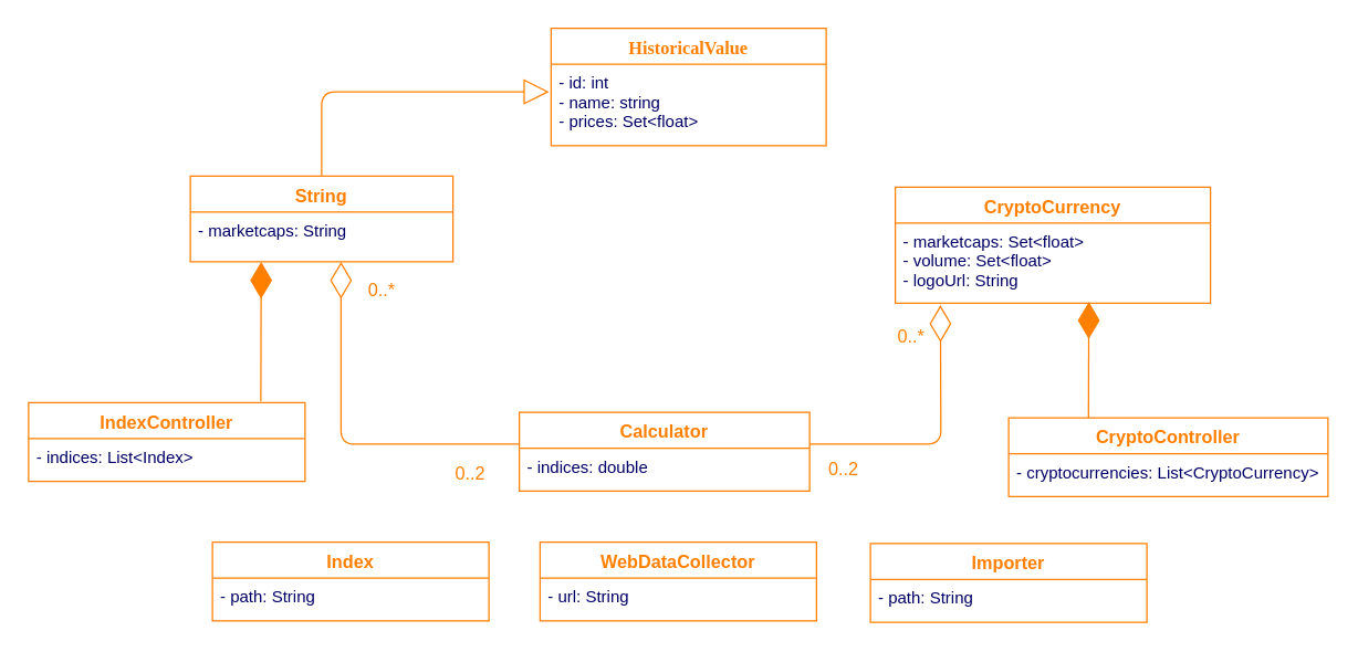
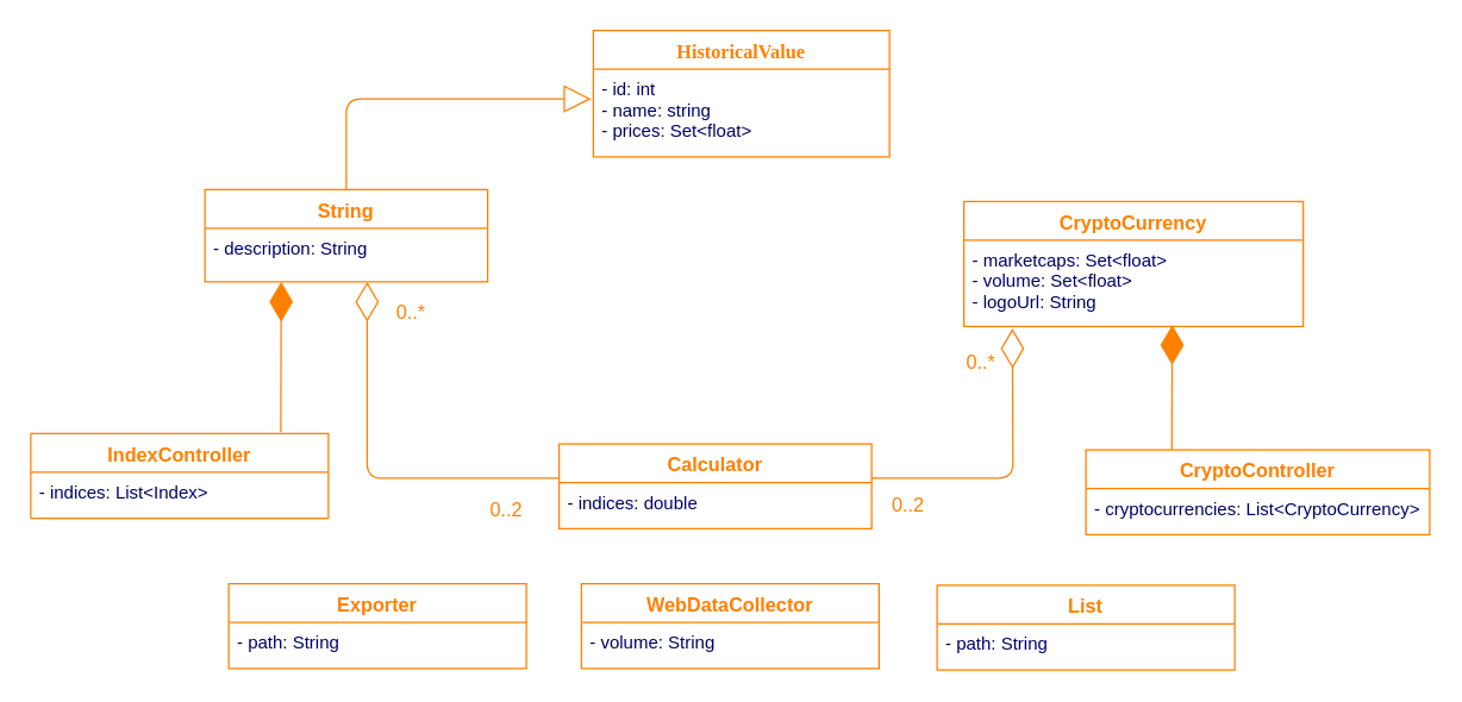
  <mxCell id="0" />
  <mxCell id="1" parent="0" />
  <mxCell id="2" value="Calculator" style="swimlane;fontStyle=1;align=center;verticalAlign=top;childLayout=stackLayout;horizontal=1;startSize=26;horizontalStack=0;resizeParent=1;resizeParentMax=0;resizeLast=0;collapsible=1;marginBottom=0;swimlaneFillColor=#ffffff;strokeColor=#FF8000;strokeWidth=1;fillColor=none;fontSize=13;fontColor=#FF8000;" parent="1" vertex="1"><mxGeometry x="375" y="298" width="210" height="57" as="geometry"><mxRectangle x="10" y="120" width="60" height="26" as="alternateBounds" /></mxGeometry></mxCell>
  <mxCell id="3" value="- indices: double" style="text;strokeColor=none;fillColor=none;align=left;verticalAlign=top;spacingLeft=4;spacingRight=4;overflow=hidden;rotatable=0;points=[[0,0.5],[1,0.5]];portConstraint=eastwest;fontColor=#000066;" vertex="1" parent="2"><mxGeometry y="26" width="210" height="31" as="geometry" /></mxCell>
  <mxCell id="4" value="" style="endArrow=diamondThin;endFill=0;endSize=24;html=1;strokeColor=#FF8000;fontSize=13;fontColor=#000066;entryX=0.143;entryY=1.024;entryPerimeter=0;entryDx=0;entryDy=0;" parent="1" target="9" edge="1"><mxGeometry width="160" relative="1" as="geometry"><mxPoint x="585" y="321" as="sourcePoint" /><mxPoint x="479.93" y="221" as="targetPoint" /><Array as="points"><mxPoint x="680" y="321" /></Array></mxGeometry></mxCell>
  <mxCell id="5" value="0..2" style="text;html=1;resizable=0;points=[];autosize=1;align=left;verticalAlign=top;spacingTop=-4;fontSize=13;fontColor=#FF8000;" parent="1" vertex="1"><mxGeometry x="597" y="329" width="32" height="16" as="geometry" /></mxCell>
  <mxCell id="6" value="String" style="swimlane;fontStyle=1;align=center;verticalAlign=top;childLayout=stackLayout;horizontal=1;startSize=26;horizontalStack=0;resizeParent=1;resizeParentMax=0;resizeLast=0;collapsible=1;marginBottom=0;swimlaneFillColor=#ffffff;strokeColor=#FF8000;strokeWidth=1;fillColor=none;fontSize=13;fontColor=#FF8000;" parent="1" vertex="1"><mxGeometry x="137" y="127" width="190" height="62" as="geometry" /></mxCell>
- <mxCell id="7" value="- marketcaps: String" style="text;strokeColor=none;fillColor=none;align=left;verticalAlign=top;spacingLeft=4;spacingRight=4;overflow=hidden;rotatable=0;points=[[0,0.5],[1,0.5]];portConstraint=eastwest;fontColor=#000066;" parent="6" vertex="1"><mxGeometry y="26" width="190" height="36" as="geometry" /></mxCell>
+ <mxCell id="7" value="- description: String" style="text;strokeColor=none;fillColor=none;align=left;verticalAlign=top;spacingLeft=4;spacingRight=4;overflow=hidden;rotatable=0;points=[[0,0.5],[1,0.5]];portConstraint=eastwest;fontColor=#000066;" parent="6" vertex="1"><mxGeometry y="26" width="190" height="36" as="geometry" /></mxCell>
  <mxCell id="8" value="CryptoCurrency" style="swimlane;fontStyle=1;align=center;verticalAlign=top;childLayout=stackLayout;horizontal=1;startSize=26;horizontalStack=0;resizeParent=1;resizeParentMax=0;resizeLast=0;collapsible=1;marginBottom=0;swimlaneFillColor=#ffffff;strokeColor=#FF8000;strokeWidth=1;fillColor=none;fontSize=13;fontColor=#FF8000;" parent="1" vertex="1"><mxGeometry x="647" y="135" width="228" height="84" as="geometry" /></mxCell>
  <mxCell id="9" value="- marketcaps: Set&lt;float&gt;&#10;- volume: Set&lt;float&gt;&#10;- logoUrl: String" style="text;strokeColor=none;fillColor=none;align=left;verticalAlign=top;spacingLeft=4;spacingRight=4;overflow=hidden;rotatable=0;points=[[0,0.5],[1,0.5]];portConstraint=eastwest;fontColor=#000066;" parent="8" vertex="1"><mxGeometry y="26" width="228" height="58" as="geometry" /></mxCell>
  <mxCell id="10" value="0..*" style="text;html=1;resizable=0;points=[];autosize=1;align=left;verticalAlign=top;spacingTop=-4;fontSize=13;fontColor=#FF8000;" parent="1" vertex="1"><mxGeometry x="647" y="233" width="29" height="16" as="geometry" /></mxCell>
  <mxCell id="11" value="" style="endArrow=block;endSize=16;endFill=0;html=1;strokeColor=#FF8000;fontSize=13;fontColor=#000066;exitX=0.5;exitY=0;entryX=-0.007;entryY=0.339;entryDx=0;entryDy=0;entryPerimeter=0;" parent="1" source="6" target="13" edge="1"><mxGeometry width="160" relative="1" as="geometry"><mxPoint x="367" y="216" as="sourcePoint" /><mxPoint x="395" y="85" as="targetPoint" /><Array as="points"><mxPoint x="232" y="66" /></Array></mxGeometry></mxCell>
  <mxCell id="12" value="HistoricalValue" style="swimlane;fontStyle=1;align=center;verticalAlign=top;childLayout=stackLayout;horizontal=1;startSize=26;horizontalStack=0;resizeParent=1;resizeParentMax=0;resizeLast=0;collapsible=1;marginBottom=0;swimlaneFillColor=#ffffff;strokeColor=#FF8000;fillColor=#ffffff;fontFamily=Tahoma;fontSize=13;fontColor=#FF8000;" parent="1" vertex="1"><mxGeometry x="398" y="20" width="199" height="85" as="geometry" /></mxCell>
  <mxCell id="13" value="- id: int&#10;- name: string&#10;- prices: Set&lt;float&gt;&#10;&#10;&#10;" style="text;strokeColor=none;fillColor=none;align=left;verticalAlign=top;spacingLeft=4;spacingRight=4;overflow=hidden;rotatable=0;points=[[0,0.5],[1,0.5]];portConstraint=eastwest;fontColor=#000066;" parent="12" vertex="1"><mxGeometry y="26" width="199" height="59" as="geometry" /></mxCell>
- <mxCell id="14" value="Index" style="swimlane;fontStyle=1;align=center;verticalAlign=top;childLayout=stackLayout;horizontal=1;startSize=26;horizontalStack=0;resizeParent=1;resizeParentMax=0;resizeLast=0;collapsible=1;marginBottom=0;swimlaneFillColor=#ffffff;strokeColor=#FF8000;strokeWidth=1;fillColor=none;fontSize=13;fontColor=#FF8000;" parent="1" vertex="1"><mxGeometry x="153" y="392" width="200" height="57" as="geometry" /></mxCell>
+ <mxCell id="14" value="Exporter" style="swimlane;fontStyle=1;align=center;verticalAlign=top;childLayout=stackLayout;horizontal=1;startSize=26;horizontalStack=0;resizeParent=1;resizeParentMax=0;resizeLast=0;collapsible=1;marginBottom=0;swimlaneFillColor=#ffffff;strokeColor=#FF8000;strokeWidth=1;fillColor=none;fontSize=13;fontColor=#FF8000;" parent="1" vertex="1"><mxGeometry x="153" y="392" width="200" height="57" as="geometry" /></mxCell>
  <mxCell id="15" value="- path: String" style="text;strokeColor=none;fillColor=none;align=left;verticalAlign=top;spacingLeft=4;spacingRight=4;overflow=hidden;rotatable=0;points=[[0,0.5],[1,0.5]];portConstraint=eastwest;fontColor=#000066;" vertex="1" parent="14"><mxGeometry y="26" width="200" height="31" as="geometry" /></mxCell>
  <mxCell id="16" value="" style="endArrow=diamondThin;endFill=0;endSize=24;html=1;strokeColor=#FF8000;fontSize=13;fontColor=#000066;" edge="1" parent="1"><mxGeometry width="160" relative="1" as="geometry"><mxPoint x="375" y="321" as="sourcePoint" /><mxPoint x="246" y="189" as="targetPoint" /><Array as="points"><mxPoint x="246" y="321" /></Array></mxGeometry></mxCell>
  <mxCell id="17" value="0..2" style="text;html=1;resizable=0;points=[];autosize=1;align=left;verticalAlign=top;spacingTop=-4;fontSize=13;fontColor=#FF8000;" vertex="1" parent="1"><mxGeometry x="327" y="332" width="32" height="16" as="geometry" /></mxCell>
  <mxCell id="18" value="0..*" style="text;html=1;resizable=0;points=[];autosize=1;align=left;verticalAlign=top;spacingTop=-4;fontSize=13;fontColor=#FF8000;" vertex="1" parent="1"><mxGeometry x="264" y="199" width="29" height="16" as="geometry" /></mxCell>
  <mxCell id="19" value="IndexController" style="swimlane;fontStyle=1;align=center;verticalAlign=top;childLayout=stackLayout;horizontal=1;startSize=26;horizontalStack=0;resizeParent=1;resizeParentMax=0;resizeLast=0;collapsible=1;marginBottom=0;swimlaneFillColor=#ffffff;strokeColor=#FF8000;strokeWidth=1;fillColor=none;fontSize=13;fontColor=#FF8000;" vertex="1" parent="1"><mxGeometry x="20" y="291" width="200" height="57" as="geometry" /></mxCell>
  <mxCell id="20" value="- indices: List&lt;Index&gt;" style="text;strokeColor=none;fillColor=none;align=left;verticalAlign=top;spacingLeft=4;spacingRight=4;overflow=hidden;rotatable=0;points=[[0,0.5],[1,0.5]];portConstraint=eastwest;fontColor=#000066;" vertex="1" parent="19"><mxGeometry y="26" width="200" height="31" as="geometry" /></mxCell>
  <mxCell id="21" value="CryptoController" style="swimlane;fontStyle=1;align=center;verticalAlign=top;childLayout=stackLayout;horizontal=1;startSize=26;horizontalStack=0;resizeParent=1;resizeParentMax=0;resizeLast=0;collapsible=1;marginBottom=0;swimlaneFillColor=#ffffff;strokeColor=#FF8000;strokeWidth=1;fillColor=none;fontSize=13;fontColor=#FF8000;" vertex="1" parent="1"><mxGeometry x="729" y="302" width="231" height="57" as="geometry" /></mxCell>
  <mxCell id="22" value="- cryptocurrencies: List&lt;CryptoCurrency&gt;" style="text;strokeColor=none;fillColor=none;align=left;verticalAlign=top;spacingLeft=4;spacingRight=4;overflow=hidden;rotatable=0;points=[[0,0.5],[1,0.5]];portConstraint=eastwest;fontColor=#000066;" vertex="1" parent="21"><mxGeometry y="26" width="231" height="31" as="geometry" /></mxCell>
  <mxCell id="23" value="" style="endArrow=diamondThin;endFill=1;endSize=24;html=1;strokeColor=#FF8000;fontSize=13;fontColor=#000066;exitX=0.25;exitY=0;exitDx=0;exitDy=0;" edge="1" parent="1" source="21"><mxGeometry width="160" relative="1" as="geometry"><mxPoint x="787" y="320" as="sourcePoint" /><mxPoint x="787" y="218" as="targetPoint" /><Array as="points" /></mxGeometry></mxCell>
  <mxCell id="24" value="" style="endArrow=diamondThin;endFill=1;endSize=24;html=1;strokeColor=#FF8000;fontSize=13;fontColor=#000066;exitX=0.25;exitY=0;exitDx=0;exitDy=0;" edge="1" parent="1"><mxGeometry width="160" relative="1" as="geometry"><mxPoint x="188" y="290" as="sourcePoint" /><mxPoint x="188.25" y="189" as="targetPoint" /><Array as="points" /></mxGeometry></mxCell>
  <mxCell id="25" value="WebDataCollector" style="swimlane;fontStyle=1;align=center;verticalAlign=top;childLayout=stackLayout;horizontal=1;startSize=26;horizontalStack=0;resizeParent=1;resizeParentMax=0;resizeLast=0;collapsible=1;marginBottom=0;swimlaneFillColor=#ffffff;strokeColor=#FF8000;strokeWidth=1;fillColor=none;fontSize=13;fontColor=#FF8000;" vertex="1" parent="1"><mxGeometry x="390" y="392" width="200" height="57" as="geometry" /></mxCell>
- <mxCell id="26" value="- url: String" style="text;strokeColor=none;fillColor=none;align=left;verticalAlign=top;spacingLeft=4;spacingRight=4;overflow=hidden;rotatable=0;points=[[0,0.5],[1,0.5]];portConstraint=eastwest;fontColor=#000066;" vertex="1" parent="25"><mxGeometry y="26" width="200" height="31" as="geometry" /></mxCell>
- <mxCell id="27" value="Importer" style="swimlane;fontStyle=1;align=center;verticalAlign=top;childLayout=stackLayout;horizontal=1;startSize=26;horizontalStack=0;resizeParent=1;resizeParentMax=0;resizeLast=0;collapsible=1;marginBottom=0;swimlaneFillColor=#ffffff;strokeColor=#FF8000;strokeWidth=1;fillColor=none;fontSize=13;fontColor=#FF8000;" vertex="1" parent="1"><mxGeometry x="629" y="393" width="200" height="57" as="geometry" /></mxCell>
+ <mxCell id="26" value="- volume: String" style="text;strokeColor=none;fillColor=none;align=left;verticalAlign=top;spacingLeft=4;spacingRight=4;overflow=hidden;rotatable=0;points=[[0,0.5],[1,0.5]];portConstraint=eastwest;fontColor=#000066;" vertex="1" parent="25"><mxGeometry y="26" width="200" height="31" as="geometry" /></mxCell>
+ <mxCell id="27" value="List" style="swimlane;fontStyle=1;align=center;verticalAlign=top;childLayout=stackLayout;horizontal=1;startSize=26;horizontalStack=0;resizeParent=1;resizeParentMax=0;resizeLast=0;collapsible=1;marginBottom=0;swimlaneFillColor=#ffffff;strokeColor=#FF8000;strokeWidth=1;fillColor=none;fontSize=13;fontColor=#FF8000;" vertex="1" parent="1"><mxGeometry x="629" y="393" width="200" height="57" as="geometry" /></mxCell>
  <mxCell id="28" value="- path: String" style="text;strokeColor=none;fillColor=none;align=left;verticalAlign=top;spacingLeft=4;spacingRight=4;overflow=hidden;rotatable=0;points=[[0,0.5],[1,0.5]];portConstraint=eastwest;fontColor=#000066;" vertex="1" parent="27"><mxGeometry y="26" width="200" height="31" as="geometry" /></mxCell>
